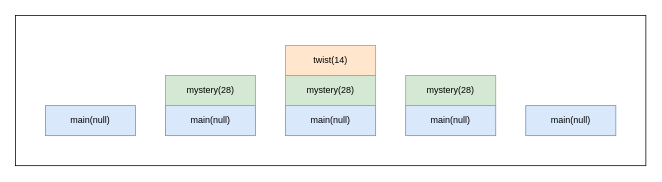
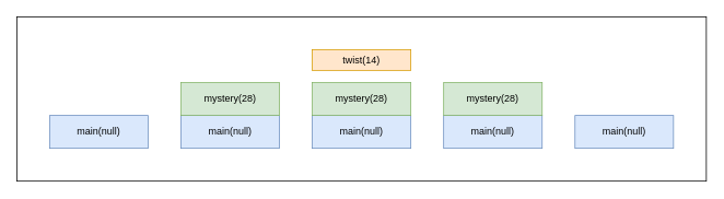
  <mxCell id="0" />
  <mxCell id="1" parent="0" />
  <mxCell id="2" value="" style="rounded=0;whiteSpace=wrap;html=1;" vertex="1" parent="1"><mxGeometry y="20" width="840" height="200" as="geometry" x="20" /></mxCell>
  <mxCell id="3" value="main(null)" style="rounded=0;whiteSpace=wrap;html=1;fillColor=#dae8fc;strokeColor=#6c8ebf;" vertex="1" parent="1"><mxGeometry x="60" y="140" width="120" height="40" as="geometry" /></mxCell>
  <mxCell id="4" value="main(null)" style="rounded=0;whiteSpace=wrap;html=1;fillColor=#dae8fc;strokeColor=#6c8ebf;" vertex="1" parent="1"><mxGeometry x="220" y="140" width="120" height="40" as="geometry" /></mxCell>
  <mxCell id="5" value="mystery(28)" style="rounded=0;whiteSpace=wrap;html=1;fillColor=#d5e8d4;strokeColor=#82b366;" vertex="1" parent="1"><mxGeometry x="220" y="100" width="120" height="40" as="geometry" /></mxCell>
  <mxCell id="6" value="main(null)" style="rounded=0;whiteSpace=wrap;html=1;fillColor=#dae8fc;strokeColor=#6c8ebf;" vertex="1" parent="1"><mxGeometry x="380" y="140" width="120" height="40" as="geometry" /></mxCell>
  <mxCell id="7" value="mystery(28)" style="rounded=0;whiteSpace=wrap;html=1;fillColor=#d5e8d4;strokeColor=#82b366;" vertex="1" parent="1"><mxGeometry x="380" y="100" width="120" height="40" as="geometry" /></mxCell>
- <mxCell id="8" value="twist(14)" style="rounded=0;whiteSpace=wrap;html=1;fillColor=#ffe6cc;strokeColor=#d79b00;" vertex="1" parent="1"><mxGeometry x="380" y="60" width="120" height="40" as="geometry" /></mxCell>
+ <mxCell id="8" value="twist(14)" style="rounded=0;whiteSpace=wrap;html=1;fillColor=#ffe6cc;strokeColor=#d79b00;" vertex="1" parent="1"><mxGeometry x="380" y="60" width="120" height="25" as="geometry" /></mxCell>
  <mxCell id="9" value="main(null)" style="rounded=0;whiteSpace=wrap;html=1;fillColor=#dae8fc;strokeColor=#6c8ebf;" vertex="1" parent="1"><mxGeometry x="540" y="140" width="120" height="40" as="geometry" /></mxCell>
  <mxCell id="10" value="mystery(28)" style="rounded=0;whiteSpace=wrap;html=1;fillColor=#d5e8d4;strokeColor=#82b366;" vertex="1" parent="1"><mxGeometry x="540" y="100" width="120" height="40" as="geometry" /></mxCell>
  <mxCell id="11" value="main(null)" style="rounded=0;whiteSpace=wrap;html=1;fillColor=#dae8fc;strokeColor=#6c8ebf;" vertex="1" parent="1"><mxGeometry x="700" y="140" width="120" height="40" as="geometry" /></mxCell>
